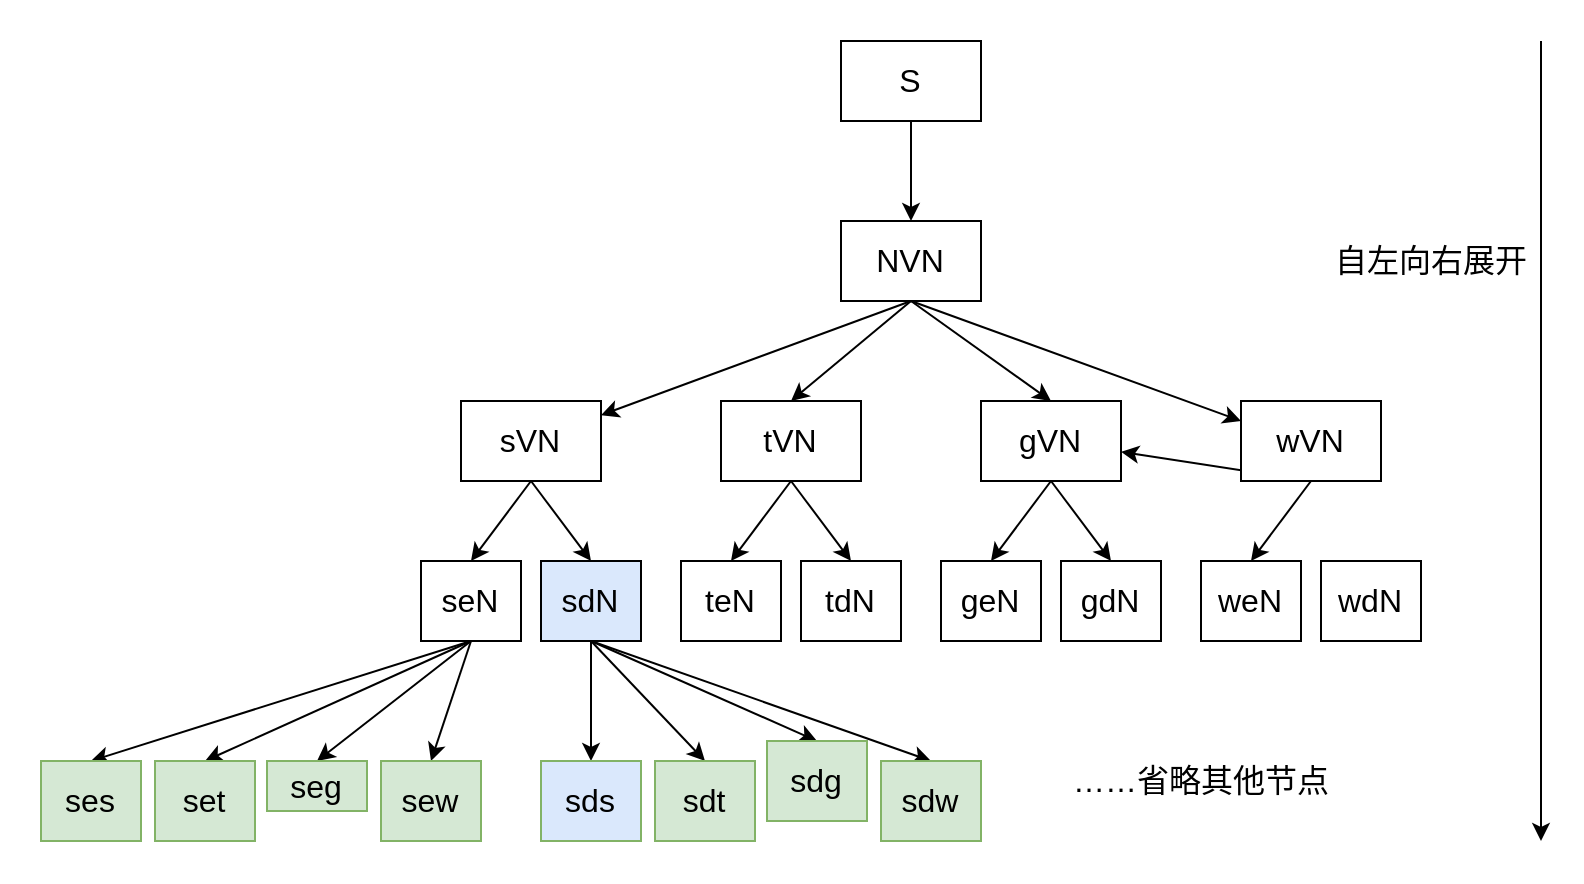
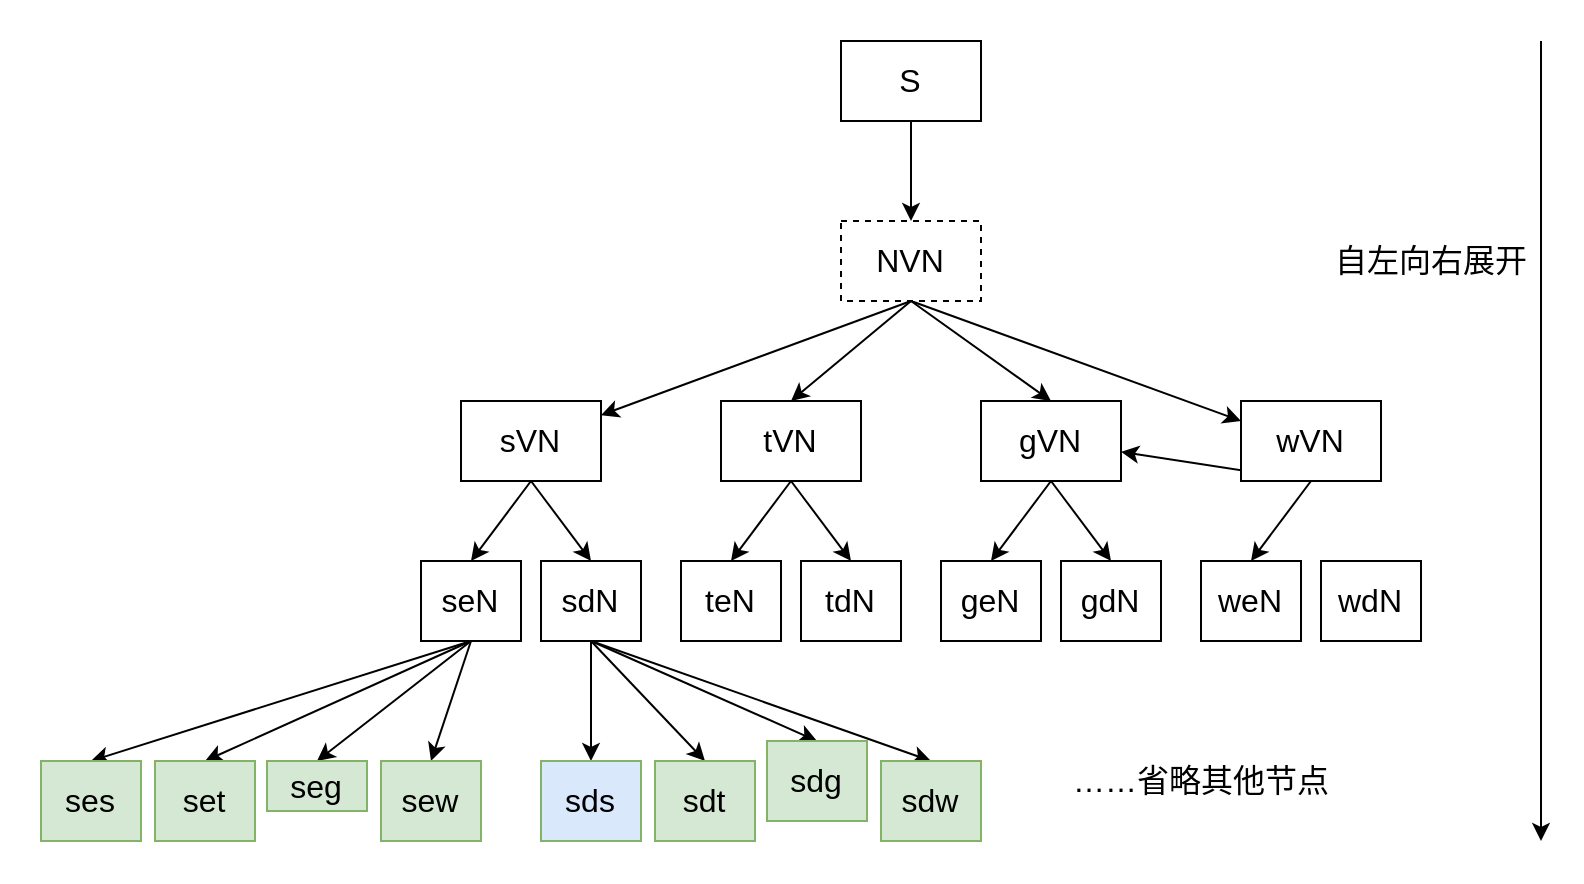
  <mxCell id="0" />
  <mxCell id="1" parent="0" />
  <mxCell id="2" style="edgeStyle=orthogonalEdgeStyle;rounded=0;orthogonalLoop=1;jettySize=auto;html=1;exitX=0.5;exitY=1;exitDx=0;exitDy=0;entryX=0.5;entryY=0;entryDx=0;entryDy=0;fontSize=16;" edge="1" parent="1" source="3" target="8"><mxGeometry relative="1" as="geometry" /></mxCell>
  <mxCell id="3" value="S" style="rounded=0;whiteSpace=wrap;html=1;fontSize=16;" vertex="1" parent="1"><mxGeometry x="420" y="20" width="70" height="40" as="geometry" /></mxCell>
  <mxCell id="4" style="rounded=0;orthogonalLoop=1;jettySize=auto;html=1;exitX=0.5;exitY=1;exitDx=0;exitDy=0;fontSize=16;" edge="1" parent="1" source="8" target="11"><mxGeometry relative="1" as="geometry" /></mxCell>
  <mxCell id="5" style="edgeStyle=none;rounded=0;orthogonalLoop=1;jettySize=auto;html=1;exitX=0.5;exitY=1;exitDx=0;exitDy=0;entryX=0.5;entryY=0;entryDx=0;entryDy=0;fontSize=16;" edge="1" parent="1" source="8" target="14"><mxGeometry relative="1" as="geometry" /></mxCell>
  <mxCell id="6" style="edgeStyle=none;rounded=0;orthogonalLoop=1;jettySize=auto;html=1;exitX=0.5;exitY=1;exitDx=0;exitDy=0;entryX=0;entryY=0.25;entryDx=0;entryDy=0;fontSize=16;" edge="1" parent="1" source="8" target="17"><mxGeometry relative="1" as="geometry" /></mxCell>
  <mxCell id="7" style="edgeStyle=none;rounded=0;orthogonalLoop=1;jettySize=auto;html=1;exitX=0.5;exitY=1;exitDx=0;exitDy=0;entryX=0.5;entryY=0;entryDx=0;entryDy=0;fontSize=16;" edge="1" parent="1" source="8" target="20"><mxGeometry relative="1" as="geometry" /></mxCell>
- <mxCell id="8" value="NVN" style="rounded=0;whiteSpace=wrap;html=1;fontSize=16;" vertex="1" parent="1"><mxGeometry x="420" y="110" width="70" height="40" as="geometry" /></mxCell>
+ <mxCell id="8" value="NVN" style="rounded=0;whiteSpace=wrap;html=1;fontSize=16;dashed=1;" vertex="1" parent="1"><mxGeometry x="420" y="110" width="70" height="40" as="geometry" /></mxCell>
  <mxCell id="9" style="edgeStyle=none;rounded=0;orthogonalLoop=1;jettySize=auto;html=1;exitX=0.5;exitY=1;exitDx=0;exitDy=0;entryX=0.5;entryY=0;entryDx=0;entryDy=0;fontSize=16;" edge="1" parent="1" source="11" target="25"><mxGeometry relative="1" as="geometry" /></mxCell>
  <mxCell id="10" style="edgeStyle=none;rounded=0;orthogonalLoop=1;jettySize=auto;html=1;exitX=0.5;exitY=1;exitDx=0;exitDy=0;entryX=0.5;entryY=0;entryDx=0;entryDy=0;fontSize=16;" edge="1" parent="1" source="11" target="30"><mxGeometry relative="1" as="geometry" /></mxCell>
  <mxCell id="11" value="sVN" style="rounded=0;whiteSpace=wrap;html=1;fontSize=16;" vertex="1" parent="1"><mxGeometry x="230" y="200" width="70" height="40" as="geometry" /></mxCell>
  <mxCell id="12" style="edgeStyle=none;rounded=0;orthogonalLoop=1;jettySize=auto;html=1;exitX=0.5;exitY=1;exitDx=0;exitDy=0;entryX=0.5;entryY=0;entryDx=0;entryDy=0;fontSize=16;" edge="1" parent="1" source="14" target="31"><mxGeometry relative="1" as="geometry" /></mxCell>
  <mxCell id="13" style="edgeStyle=none;rounded=0;orthogonalLoop=1;jettySize=auto;html=1;exitX=0.5;exitY=1;exitDx=0;exitDy=0;entryX=0.5;entryY=0;entryDx=0;entryDy=0;fontSize=16;" edge="1" parent="1" source="14" target="32"><mxGeometry relative="1" as="geometry" /></mxCell>
  <mxCell id="14" value="tVN" style="rounded=0;whiteSpace=wrap;html=1;fontSize=16;" vertex="1" parent="1"><mxGeometry x="360" y="200" width="70" height="40" as="geometry" /></mxCell>
  <mxCell id="15" style="edgeStyle=none;rounded=0;orthogonalLoop=1;jettySize=auto;html=1;exitX=0.5;exitY=1;exitDx=0;exitDy=0;entryX=0.5;entryY=0;entryDx=0;entryDy=0;fontSize=16;" edge="1" parent="1" source="17" target="35"><mxGeometry relative="1" as="geometry" /></mxCell>
  <mxCell id="16" style="edgeStyle=none;rounded=0;orthogonalLoop=1;jettySize=auto;html=1;exitX=0.5;exitY=1;exitDx=0;exitDy=0;fontSize=16;" edge="1" parent="1" source="17" target="20"><mxGeometry relative="1" as="geometry" /></mxCell>
  <mxCell id="17" value="wVN" style="rounded=0;whiteSpace=wrap;html=1;fontSize=16;" vertex="1" parent="1"><mxGeometry x="620" y="200" width="70" height="40" as="geometry" /></mxCell>
  <mxCell id="18" style="edgeStyle=none;rounded=0;orthogonalLoop=1;jettySize=auto;html=1;exitX=0.5;exitY=1;exitDx=0;exitDy=0;entryX=0.5;entryY=0;entryDx=0;entryDy=0;fontSize=16;" edge="1" parent="1" source="20" target="33"><mxGeometry relative="1" as="geometry" /></mxCell>
  <mxCell id="19" style="edgeStyle=none;rounded=0;orthogonalLoop=1;jettySize=auto;html=1;exitX=0.5;exitY=1;exitDx=0;exitDy=0;entryX=0.5;entryY=0;entryDx=0;entryDy=0;fontSize=16;" edge="1" parent="1" source="20" target="34"><mxGeometry relative="1" as="geometry" /></mxCell>
  <mxCell id="20" value="gVN" style="rounded=0;whiteSpace=wrap;html=1;fontSize=16;" vertex="1" parent="1"><mxGeometry x="490" y="200" width="70" height="40" as="geometry" /></mxCell>
  <mxCell id="21" style="edgeStyle=none;rounded=0;orthogonalLoop=1;jettySize=auto;html=1;exitX=0.5;exitY=1;exitDx=0;exitDy=0;entryX=0.5;entryY=0;entryDx=0;entryDy=0;fontSize=16;" edge="1" parent="1" source="25" target="37"><mxGeometry relative="1" as="geometry" /></mxCell>
  <mxCell id="22" style="edgeStyle=none;rounded=0;orthogonalLoop=1;jettySize=auto;html=1;exitX=0.5;exitY=1;exitDx=0;exitDy=0;entryX=0.5;entryY=0;entryDx=0;entryDy=0;fontSize=16;" edge="1" parent="1" source="25" target="38"><mxGeometry relative="1" as="geometry" /></mxCell>
  <mxCell id="23" style="edgeStyle=none;rounded=0;orthogonalLoop=1;jettySize=auto;html=1;exitX=0.5;exitY=1;exitDx=0;exitDy=0;entryX=0.5;entryY=0;entryDx=0;entryDy=0;fontSize=16;" edge="1" parent="1" source="25" target="39"><mxGeometry relative="1" as="geometry" /></mxCell>
  <mxCell id="24" style="edgeStyle=none;rounded=0;orthogonalLoop=1;jettySize=auto;html=1;exitX=0.5;exitY=1;exitDx=0;exitDy=0;entryX=0.5;entryY=0;entryDx=0;entryDy=0;fontSize=16;" edge="1" parent="1" source="25" target="40"><mxGeometry relative="1" as="geometry" /></mxCell>
  <mxCell id="25" value="seN" style="rounded=0;whiteSpace=wrap;html=1;fontSize=16;" vertex="1" parent="1"><mxGeometry x="210" y="280" width="50" height="40" as="geometry" /></mxCell>
  <mxCell id="26" style="edgeStyle=none;rounded=0;orthogonalLoop=1;jettySize=auto;html=1;exitX=0.5;exitY=1;exitDx=0;exitDy=0;entryX=0.5;entryY=0;entryDx=0;entryDy=0;fontSize=16;" edge="1" parent="1" source="30" target="41"><mxGeometry relative="1" as="geometry" /></mxCell>
  <mxCell id="27" style="edgeStyle=none;rounded=0;orthogonalLoop=1;jettySize=auto;html=1;exitX=0.5;exitY=1;exitDx=0;exitDy=0;entryX=0.5;entryY=0;entryDx=0;entryDy=0;fontSize=16;" edge="1" parent="1" source="30" target="42"><mxGeometry relative="1" as="geometry" /></mxCell>
  <mxCell id="28" style="edgeStyle=none;rounded=0;orthogonalLoop=1;jettySize=auto;html=1;exitX=0.5;exitY=1;exitDx=0;exitDy=0;entryX=0.5;entryY=0;entryDx=0;entryDy=0;fontSize=16;" edge="1" parent="1" source="30" target="43"><mxGeometry relative="1" as="geometry" /></mxCell>
  <mxCell id="29" style="edgeStyle=none;rounded=0;orthogonalLoop=1;jettySize=auto;html=1;exitX=0.5;exitY=1;exitDx=0;exitDy=0;entryX=0.5;entryY=0;entryDx=0;entryDy=0;fontSize=16;" edge="1" parent="1" source="30" target="44"><mxGeometry relative="1" as="geometry" /></mxCell>
- <mxCell id="30" value="sdN" style="rounded=0;whiteSpace=wrap;html=1;fontSize=16;fillColor=#dae8fc;" vertex="1" parent="1"><mxGeometry x="270" y="280" width="50" height="40" as="geometry" /></mxCell>
+ <mxCell id="30" value="sdN" style="rounded=0;whiteSpace=wrap;html=1;fontSize=16;" vertex="1" parent="1"><mxGeometry x="270" y="280" width="50" height="40" as="geometry" /></mxCell>
  <mxCell id="31" value="teN" style="rounded=0;whiteSpace=wrap;html=1;fontSize=16;" vertex="1" parent="1"><mxGeometry x="340" y="280" width="50" height="40" as="geometry" /></mxCell>
  <mxCell id="32" value="tdN" style="rounded=0;whiteSpace=wrap;html=1;fontSize=16;" vertex="1" parent="1"><mxGeometry x="400" y="280" width="50" height="40" as="geometry" /></mxCell>
  <mxCell id="33" value="geN" style="rounded=0;whiteSpace=wrap;html=1;fontSize=16;" vertex="1" parent="1"><mxGeometry x="470" y="280" width="50" height="40" as="geometry" /></mxCell>
  <mxCell id="34" value="gdN" style="rounded=0;whiteSpace=wrap;html=1;fontSize=16;" vertex="1" parent="1"><mxGeometry x="530" y="280" width="50" height="40" as="geometry" /></mxCell>
  <mxCell id="35" value="weN" style="rounded=0;whiteSpace=wrap;html=1;fontSize=16;" vertex="1" parent="1"><mxGeometry x="600" y="280" width="50" height="40" as="geometry" /></mxCell>
  <mxCell id="36" value="wdN" style="rounded=0;whiteSpace=wrap;html=1;fontSize=16;" vertex="1" parent="1"><mxGeometry x="660" y="280" width="50" height="40" as="geometry" /></mxCell>
  <mxCell id="37" value="ses" style="rounded=0;whiteSpace=wrap;html=1;fontSize=16;fillColor=#d5e8d4;strokeColor=#82b366;" vertex="1" parent="1"><mxGeometry x="20" y="380" width="50" height="40" as="geometry" /></mxCell>
  <mxCell id="38" value="set" style="rounded=0;whiteSpace=wrap;html=1;fontSize=16;fillColor=#d5e8d4;strokeColor=#82b366;" vertex="1" parent="1"><mxGeometry x="77" y="380" width="50" height="40" as="geometry" /></mxCell>
  <mxCell id="39" value="seg" style="rounded=0;whiteSpace=wrap;html=1;fontSize=16;fillColor=#d5e8d4;strokeColor=#82b366;" vertex="1" parent="1"><mxGeometry x="133" y="380" width="50" height="25" as="geometry" /></mxCell>
  <mxCell id="40" value="sew" style="rounded=0;whiteSpace=wrap;html=1;fontSize=16;fillColor=#d5e8d4;strokeColor=#82b366;" vertex="1" parent="1"><mxGeometry x="190" y="380" width="50" height="40" as="geometry" /></mxCell>
  <mxCell id="41" value="sds" style="rounded=0;whiteSpace=wrap;html=1;fontSize=16;fillColor=#dae8fc;strokeColor=#82b366;" vertex="1" parent="1"><mxGeometry x="270" y="380" width="50" height="40" as="geometry" /></mxCell>
  <mxCell id="42" value="sdt" style="rounded=0;whiteSpace=wrap;html=1;fontSize=16;fillColor=#d5e8d4;strokeColor=#82b366;" vertex="1" parent="1"><mxGeometry x="327" y="380" width="50" height="40" as="geometry" /></mxCell>
  <mxCell id="43" value="sdg" style="rounded=0;whiteSpace=wrap;html=1;fontSize=16;fillColor=#d5e8d4;strokeColor=#82b366;" vertex="1" parent="1"><mxGeometry x="383" y="370" width="50" height="40" as="geometry" /></mxCell>
  <mxCell id="44" value="sdw" style="rounded=0;whiteSpace=wrap;html=1;fontSize=16;fillColor=#d5e8d4;strokeColor=#82b366;" vertex="1" parent="1"><mxGeometry x="440" y="380" width="50" height="40" as="geometry" /></mxCell>
  <mxCell id="45" value="……省略其他节点" style="text;html=1;align=center;verticalAlign=middle;resizable=0;points=[];autosize=1;fontSize=16;" vertex="1" parent="1"><mxGeometry x="530" y="380" width="140" height="20" as="geometry" /></mxCell>
  <mxCell id="46" value="" style="endArrow=classic;html=1;fontSize=16;" edge="1" parent="1"><mxGeometry width="50" height="50" relative="1" as="geometry"><mxPoint x="770" y="20" as="sourcePoint" /><mxPoint x="770" y="420" as="targetPoint" /></mxGeometry></mxCell>
  <mxCell id="47" value="自左向右展开" style="text;html=1;align=center;verticalAlign=middle;resizable=0;points=[];autosize=1;fontSize=16;" vertex="1" parent="1"><mxGeometry x="660" y="120" width="110" height="20" as="geometry" /></mxCell>
